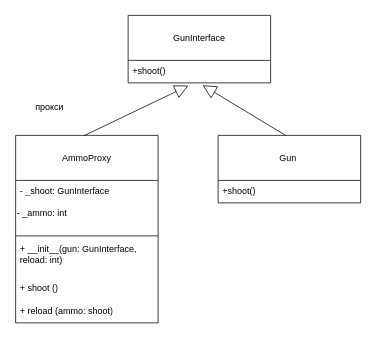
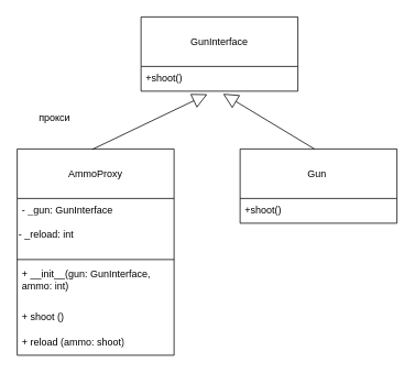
  <mxCell id="0" />
  <mxCell id="1" parent="0" />
  <mxCell id="2" value="GunInterface" style="swimlane;fontStyle=0;childLayout=stackLayout;horizontal=1;startSize=60;fillColor=none;horizontalStack=0;resizeParent=1;resizeParentMax=0;resizeLast=0;collapsible=1;marginBottom=0;whiteSpace=wrap;html=1;" vertex="1" parent="1"><mxGeometry x="170" y="20" width="190" height="90" as="geometry" /></mxCell>
  <mxCell id="3" value="+shoot()" style="text;strokeColor=none;fillColor=none;align=left;verticalAlign=top;spacingLeft=4;spacingRight=4;overflow=hidden;rotatable=0;points=[[0,0.5],[1,0.5]];portConstraint=eastwest;whiteSpace=wrap;html=1;" vertex="1" parent="2"><mxGeometry y="60" width="190" height="30" as="geometry" /></mxCell>
  <mxCell id="4" value="Gun&amp;nbsp;" style="swimlane;fontStyle=0;childLayout=stackLayout;horizontal=1;startSize=60;fillColor=none;horizontalStack=0;resizeParent=1;resizeParentMax=0;resizeLast=0;collapsible=1;marginBottom=0;whiteSpace=wrap;html=1;" vertex="1" parent="1"><mxGeometry x="290" y="180" width="190" height="90" as="geometry" /></mxCell>
  <mxCell id="5" value="+shoot()" style="text;strokeColor=none;fillColor=none;align=left;verticalAlign=top;spacingLeft=4;spacingRight=4;overflow=hidden;rotatable=0;points=[[0,0.5],[1,0.5]];portConstraint=eastwest;whiteSpace=wrap;html=1;" vertex="1" parent="4"><mxGeometry y="60" width="190" height="30" as="geometry" /></mxCell>
  <mxCell id="6" value="AmmoProxy" style="swimlane;fontStyle=0;childLayout=stackLayout;horizontal=1;startSize=60;fillColor=none;horizontalStack=0;resizeParent=1;resizeParentMax=0;resizeLast=0;collapsible=1;marginBottom=0;whiteSpace=wrap;html=1;" vertex="1" parent="1"><mxGeometry x="20" y="180" width="190" height="250" as="geometry" /></mxCell>
- <mxCell id="7" value="- _shoot: GunInterface" style="text;strokeColor=none;fillColor=none;align=left;verticalAlign=top;spacingLeft=4;spacingRight=4;overflow=hidden;rotatable=0;points=[[0,0.5],[1,0.5]];portConstraint=eastwest;whiteSpace=wrap;html=1;" vertex="1" parent="6"><mxGeometry y="60" width="190" height="30" as="geometry" /></mxCell>
- <mxCell id="8" value="- _ammo: int" style="text;whiteSpace=wrap;html=1;" vertex="1" parent="6"><mxGeometry y="90" width="190" height="40" as="geometry" /></mxCell>
+ <mxCell id="7" value="- _gun: GunInterface" style="text;strokeColor=none;fillColor=none;align=left;verticalAlign=top;spacingLeft=4;spacingRight=4;overflow=hidden;rotatable=0;points=[[0,0.5],[1,0.5]];portConstraint=eastwest;whiteSpace=wrap;html=1;" vertex="1" parent="6"><mxGeometry y="60" width="190" height="30" as="geometry" /></mxCell>
+ <mxCell id="8" value="- _reload: int" style="text;whiteSpace=wrap;html=1;" vertex="1" parent="6"><mxGeometry y="90" width="190" height="40" as="geometry" /></mxCell>
  <mxCell id="9" value="" style="line;strokeWidth=1;fillColor=none;align=left;verticalAlign=middle;spacingTop=-1;spacingLeft=3;spacingRight=3;rotatable=0;labelPosition=right;points=[];portConstraint=eastwest;strokeColor=inherit;" vertex="1" parent="6"><mxGeometry y="130" width="190" height="8" as="geometry" /></mxCell>
- <mxCell id="10" value="+ __init__(gun: GunInterface, reload: int)" style="text;strokeColor=none;fillColor=none;align=left;verticalAlign=top;spacingLeft=4;spacingRight=4;overflow=hidden;rotatable=0;points=[[0,0.5],[1,0.5]];portConstraint=eastwest;whiteSpace=wrap;html=1;" vertex="1" parent="6"><mxGeometry y="138" width="190" height="52" as="geometry" /></mxCell>
+ <mxCell id="10" value="+ __init__(gun: GunInterface, ammo: int)" style="text;strokeColor=none;fillColor=none;align=left;verticalAlign=top;spacingLeft=4;spacingRight=4;overflow=hidden;rotatable=0;points=[[0,0.5],[1,0.5]];portConstraint=eastwest;whiteSpace=wrap;html=1;" vertex="1" parent="6"><mxGeometry y="138" width="190" height="52" as="geometry" /></mxCell>
  <mxCell id="11" value="+ shoot ()" style="text;strokeColor=none;fillColor=none;align=left;verticalAlign=top;spacingLeft=4;spacingRight=4;overflow=hidden;rotatable=0;points=[[0,0.5],[1,0.5]];portConstraint=eastwest;whiteSpace=wrap;html=1;" vertex="1" parent="6"><mxGeometry y="190" width="190" height="30" as="geometry" /></mxCell>
  <mxCell id="12" value="+ reload (ammo: shoot)" style="text;strokeColor=none;fillColor=none;align=left;verticalAlign=top;spacingLeft=4;spacingRight=4;overflow=hidden;rotatable=0;points=[[0,0.5],[1,0.5]];portConstraint=eastwest;whiteSpace=wrap;html=1;" vertex="1" parent="6"><mxGeometry y="220" width="190" height="30" as="geometry" /></mxCell>
  <mxCell id="13" value="" style="endArrow=block;endSize=16;endFill=0;html=1;rounded=0;entryX=0.523;entryY=1.105;entryDx=0;entryDy=0;entryPerimeter=0;exitX=0.474;exitY=0;exitDx=0;exitDy=0;exitPerimeter=0;" edge="1" parent="1" source="4" target="3"><mxGeometry width="160" relative="1" as="geometry"><mxPoint x="374" y="169" as="sourcePoint" /><mxPoint x="375" y="110" as="targetPoint" /></mxGeometry></mxCell>
  <mxCell id="14" value="" style="endArrow=block;endSize=16;endFill=0;html=1;rounded=0;entryX=0.423;entryY=1.124;entryDx=0;entryDy=0;entryPerimeter=0;exitX=0.479;exitY=0.002;exitDx=0;exitDy=0;exitPerimeter=0;" edge="1" parent="1" source="6" target="3"><mxGeometry width="160" relative="1" as="geometry"><mxPoint x="240" y="159" as="sourcePoint" /><mxPoint x="241" y="100" as="targetPoint" /></mxGeometry></mxCell>
  <mxCell id="15" value="прокси" style="text;html=1;align=center;verticalAlign=middle;resizable=0;points=[];autosize=1;strokeColor=none;fillColor=none;" vertex="1" parent="1"><mxGeometry x="35" y="128" width="60" height="30" as="geometry" /></mxCell>
